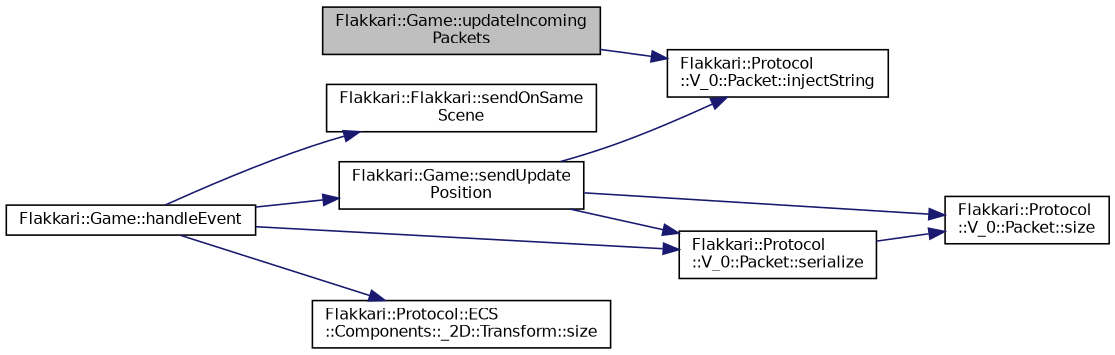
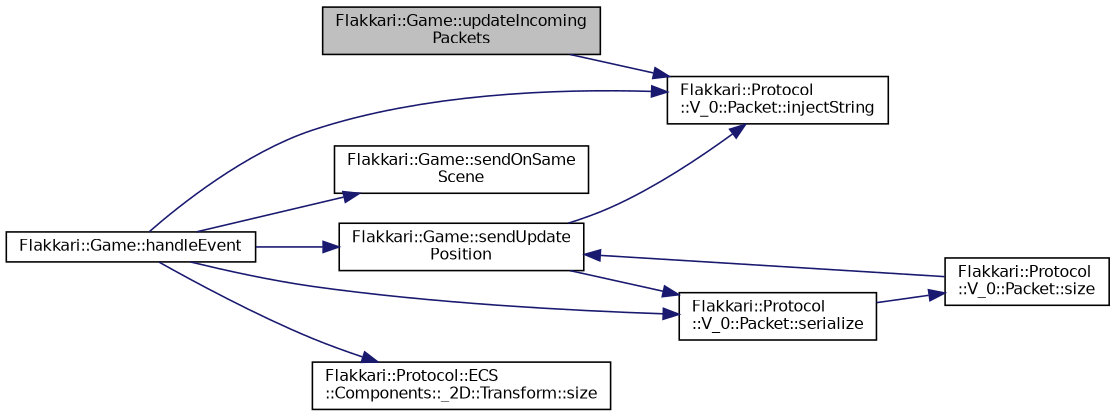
  digraph {
    rankdir=LR
    node [color=black fillcolor=white fontname=Helvetica fontsize=10 shape=record style=filled]
    edge [color=midnightblue fontname=Helvetica fontsize=10 labelfontname=Helvetica labelfontsize=10 style=solid]
    n1 [fillcolor=grey75 fontcolor=black height=0.2 label="Flakkari::Game::updateIncoming\lPackets" width=0.4]
    n2 [height=0.2 label="Flakkari::Protocol\l::V_0::Packet::injectString" width=0.4]
    n3 [height=0.2 label="Flakkari::Game::handleEvent" width=0.4]
-   n4 [height=0.2 label="Flakkari::Flakkari::sendOnSame\lScene" width=0.4]
+   n4 [height=0.2 label="Flakkari::Game::sendOnSame\lScene" width=0.4]
    n5 [height=0.2 label="Flakkari::Game::sendUpdate\lPosition" width=0.4]
    n6 [height=0.2 label="Flakkari::Protocol\l::V_0::Packet::serialize" width=0.4]
    n7 [height=0.2 label="Flakkari::Protocol::ECS\l::Components::_2D::Transform::size" width=0.4]
    n8 [height=0.2 label="Flakkari::Protocol\l::V_0::Packet::size" width=0.4]
    n1 -> n2
+   n3 -> n2
    n3 -> n4
    n3 -> n5
    n3 -> n6
    n3 -> n7
    n5 -> n2
    n5 -> n6
-   n5 -> n8
+   n8 -> n5
    n6 -> n8
  }
